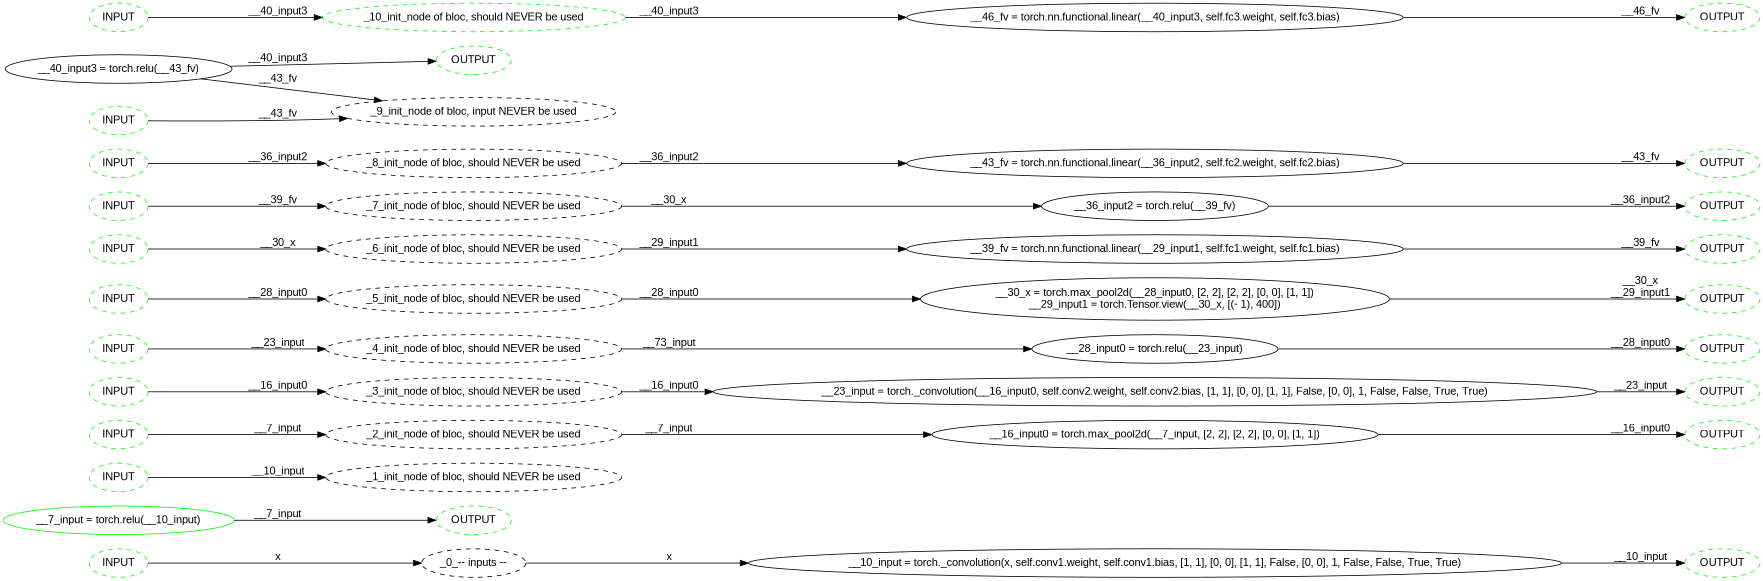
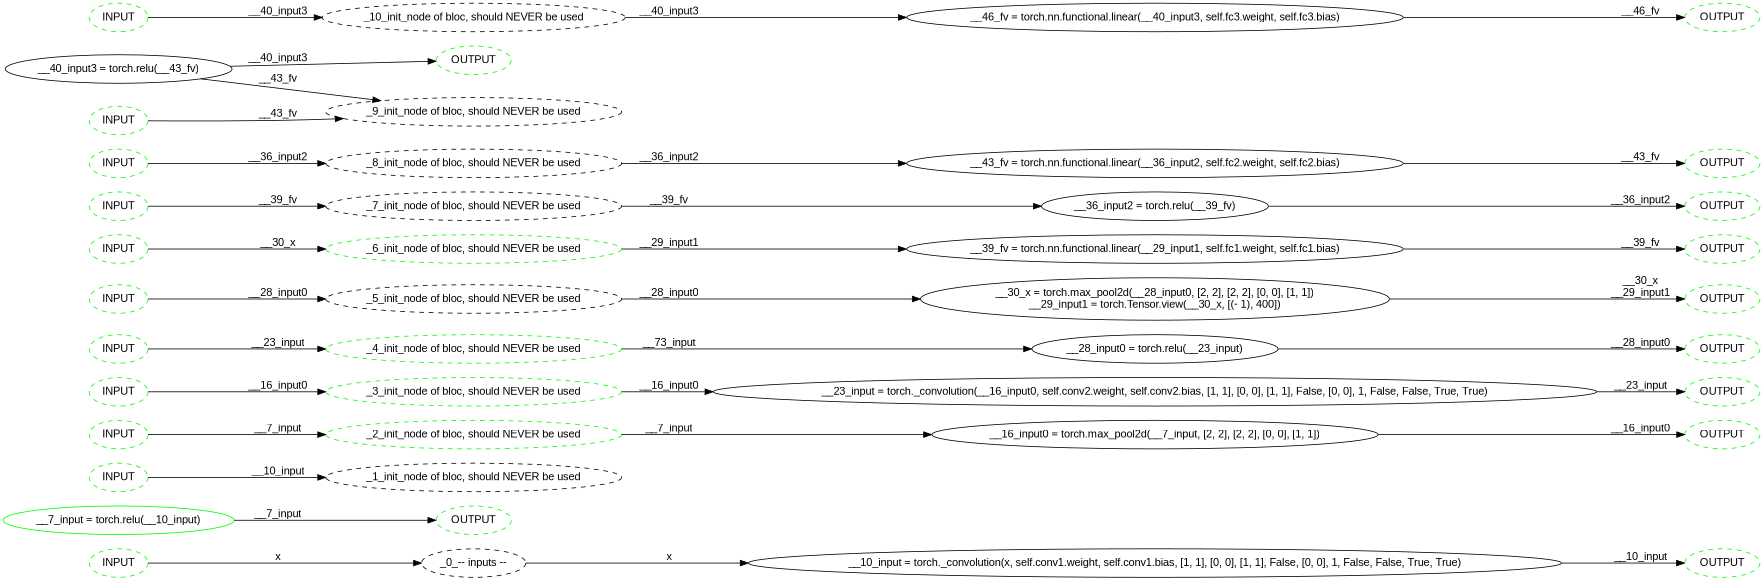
  digraph {
    fontname="Liberation Sans"
    rankdir=LR
    node [fontname="Liberation Sans" style=dashed color=green]
    edge [fontname="Liberation Sans"]
    n1 [label="__10_input = torch._convolution(x, self.conv1.weight, self.conv1.bias, [1, 1], [0, 0], [1, 1], False, [0, 0], 1, False, False, True, True)" style="" color=""]
    "_0_-- inputs --" [color=""]
    n3 [label=OUTPUT]
    n4 [label=INPUT]
    n5 [label="__7_input = torch.relu(__10_input)" style=""]
    n6 [label=OUTPUT]
    n7 [label=INPUT]
    "_1_init_node of bloc, should NEVER be used" [color=""]
    n9 [label="__16_input0 = torch.max_pool2d(__7_input, [2, 2], [2, 2], [0, 0], [1, 1])" style="" color=""]
-   "_2_init_node of bloc, should NEVER be used" [color=""]
+   "_2_init_node of bloc, should NEVER be used"
    n11 [label=OUTPUT]
    n12 [label=INPUT]
    n13 [label="__23_input = torch._convolution(__16_input0, self.conv2.weight, self.conv2.bias, [1, 1], [0, 0], [1, 1], False, [0, 0], 1, False, False, True, True)" style="" color=""]
-   "_3_init_node of bloc, should NEVER be used" [color=""]
+   "_3_init_node of bloc, should NEVER be used"
    n15 [label=OUTPUT]
    n16 [label=INPUT]
    n17 [label="__28_input0 = torch.relu(__23_input)" style="" color=""]
-   "_4_init_node of bloc, should NEVER be used" [color=""]
+   "_4_init_node of bloc, should NEVER be used"
    n19 [label=OUTPUT]
    n20 [label=INPUT]
    n21 [label="__30_x = torch.max_pool2d(__28_input0, [2, 2], [2, 2], [0, 0], [1, 1])\n__29_input1 = torch.Tensor.view(__30_x, [(- 1), 400])" style="" color=""]
    "_5_init_node of bloc, should NEVER be used" [color=""]
    n23 [label=OUTPUT]
    n24 [label=INPUT]
    n25 [label="__39_fv = torch.nn.functional.linear(__29_input1, self.fc1.weight, self.fc1.bias)" style="" color=""]
-   "_6_init_node of bloc, should NEVER be used" [color=""]
+   "_6_init_node of bloc, should NEVER be used"
    n27 [label=OUTPUT]
    n28 [label=INPUT]
    n29 [label="__36_input2 = torch.relu(__39_fv)" style="" color=""]
    "_7_init_node of bloc, should NEVER be used" [color=""]
    n31 [label=OUTPUT]
    n32 [label=INPUT]
    n33 [label="__43_fv = torch.nn.functional.linear(__36_input2, self.fc2.weight, self.fc2.bias)" style="" color=""]
    "_8_init_node of bloc, should NEVER be used" [color=""]
    n35 [label=OUTPUT]
    n36 [label=INPUT]
    n37 [label="__40_input3 = torch.relu(__43_fv)" style="" color=""]
-   "_9_init_node of bloc, should NEVER be used" [label="_9_init_node of bloc, input NEVER be used" color=""]
+   "_9_init_node of bloc, should NEVER be used" [color=""]
    n39 [label=OUTPUT]
    n40 [label=INPUT]
    n41 [label="__46_fv = torch.nn.functional.linear(__40_input3, self.fc3.weight, self.fc3.bias)" style="" color=""]
-   "_10_init_node of bloc, should NEVER be used"
+   "_10_init_node of bloc, should NEVER be used" [color=""]
    n43 [label=OUTPUT]
    n44 [label=INPUT]
    n1 -> n3 [label=__10_input]
    "_0_-- inputs --" -> n1 [label=x]
    n4 -> "_0_-- inputs --" [label=x]
    n5 -> n6 [label=__7_input]
    n7 -> "_1_init_node of bloc, should NEVER be used" [label=__10_input]
    n9 -> n11 [label=__16_input0]
    "_2_init_node of bloc, should NEVER be used" -> n9 [label=__7_input]
    n12 -> "_2_init_node of bloc, should NEVER be used" [label=__7_input]
    n13 -> n15 [label=__23_input]
    "_3_init_node of bloc, should NEVER be used" -> n13 [label=__16_input0]
    n16 -> "_3_init_node of bloc, should NEVER be used" [label=__16_input0]
    n17 -> n19 [label=__28_input0]
    "_4_init_node of bloc, should NEVER be used" -> n17 [label=__73_input]
    n20 -> "_4_init_node of bloc, should NEVER be used" [label=__23_input]
    n21 -> n23 [label="__30_x\n__29_input1"]
    "_5_init_node of bloc, should NEVER be used" -> n21 [label=__28_input0]
    n24 -> "_5_init_node of bloc, should NEVER be used" [label=__28_input0]
    n25 -> n27 [label=__39_fv]
    "_6_init_node of bloc, should NEVER be used" -> n25 [label=__29_input1]
    n28 -> "_6_init_node of bloc, should NEVER be used" [label=__30_x]
    n29 -> n31 [label=__36_input2]
-   "_7_init_node of bloc, should NEVER be used" -> n29 [label=__30_x]
+   "_7_init_node of bloc, should NEVER be used" -> n29 [label=__39_fv]
    n32 -> "_7_init_node of bloc, should NEVER be used" [label=__39_fv]
    n33 -> n35 [label=__43_fv]
    "_8_init_node of bloc, should NEVER be used" -> n33 [label=__36_input2]
    n36 -> "_8_init_node of bloc, should NEVER be used" [label=__36_input2]
    n37 -> "_9_init_node of bloc, should NEVER be used" [label=__43_fv]
    n37 -> n39 [label=__40_input3]
    n40 -> "_9_init_node of bloc, should NEVER be used" [label=__43_fv]
    n41 -> n43 [label=__46_fv]
    "_10_init_node of bloc, should NEVER be used" -> n41 [label=__40_input3]
    n44 -> "_10_init_node of bloc, should NEVER be used" [label=__40_input3]
  }
